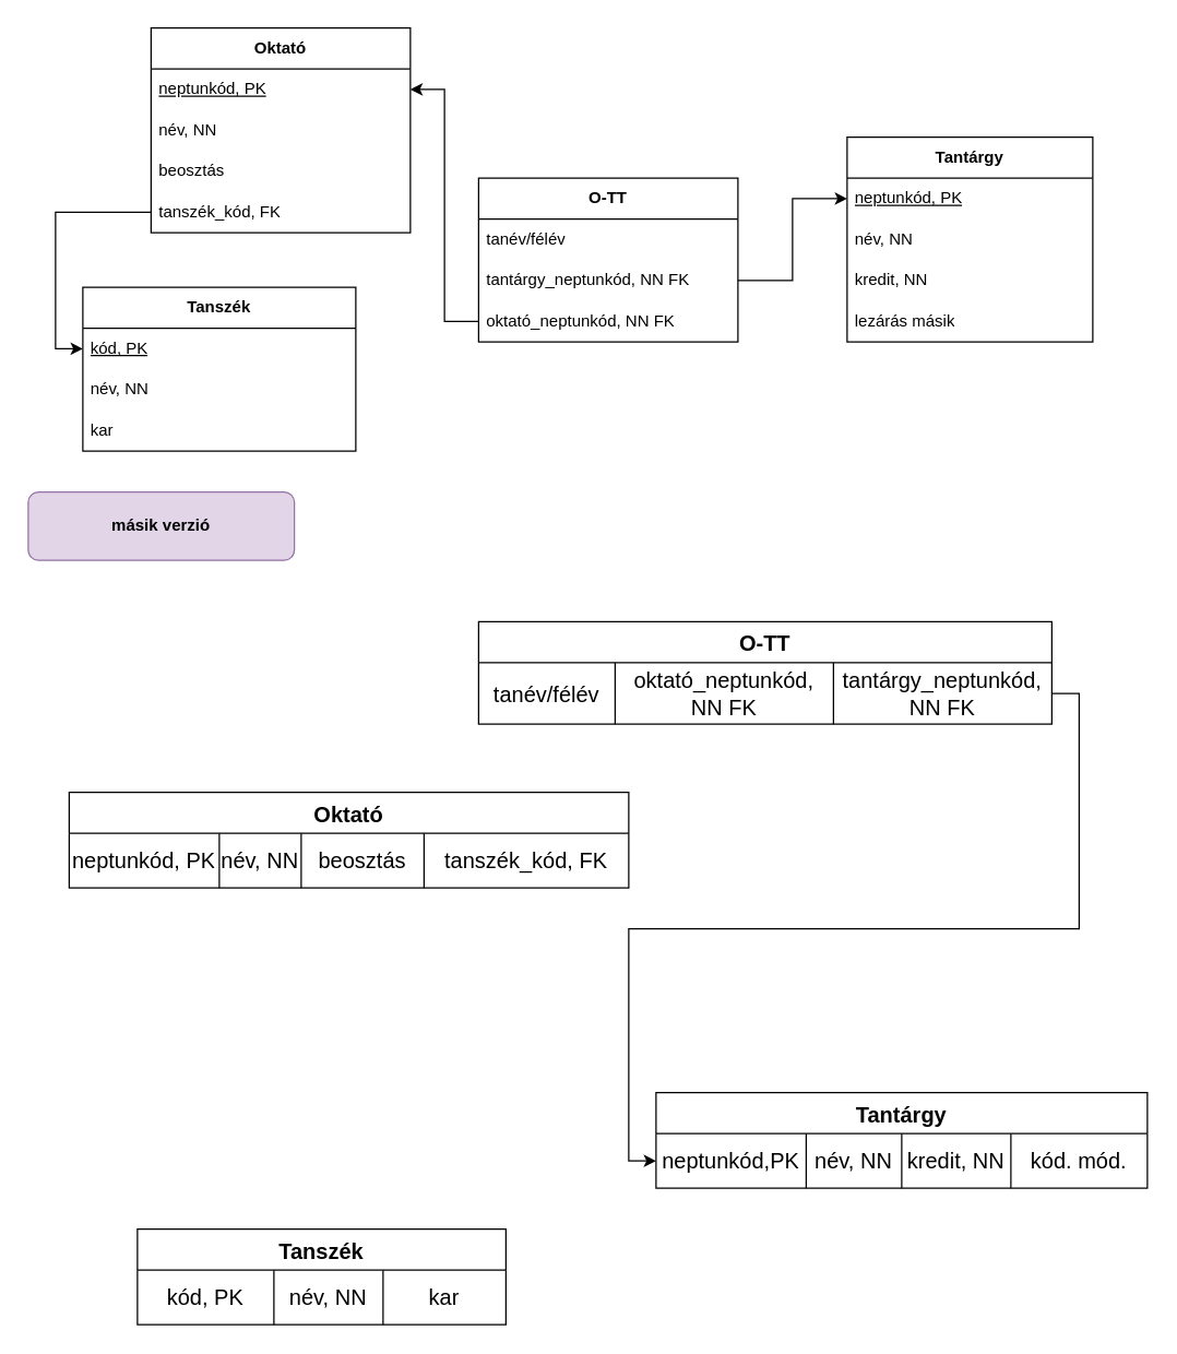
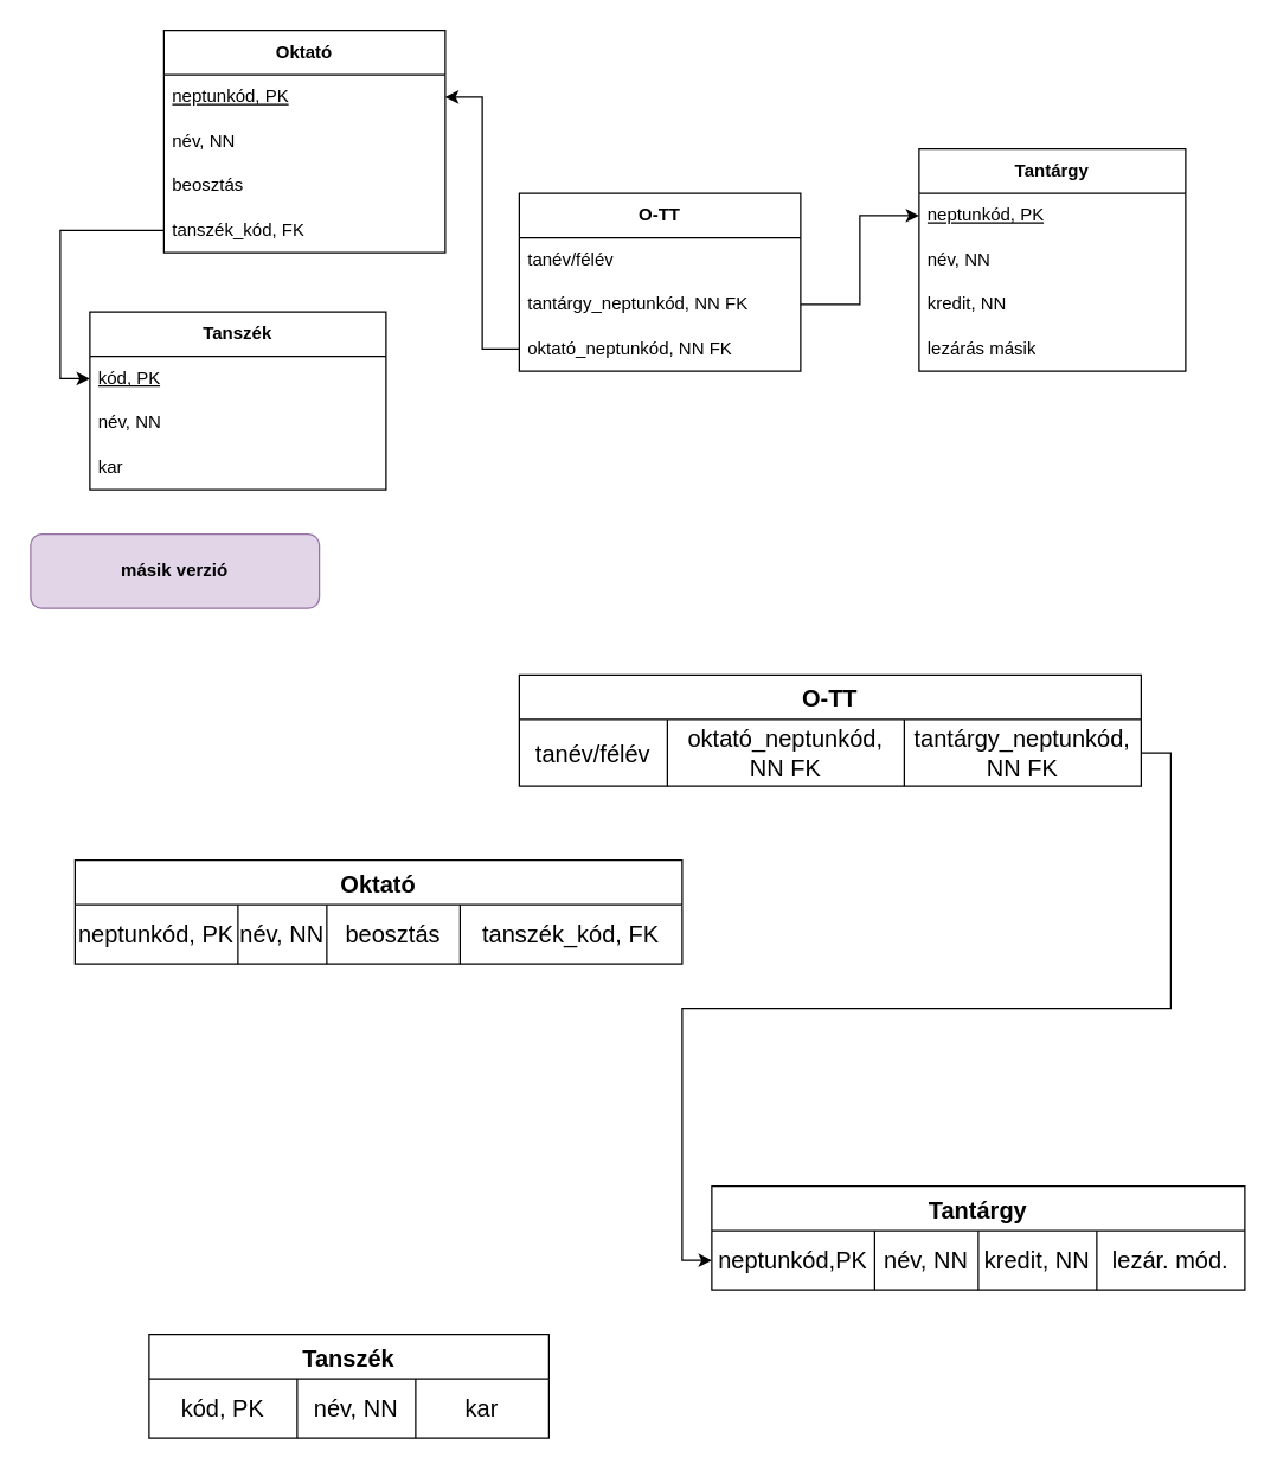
  <mxCell id="0" />
  <mxCell id="1" parent="0" />
  <mxCell id="2" value="&lt;b&gt;Tanszék&lt;/b&gt;" style="swimlane;fontStyle=0;childLayout=stackLayout;horizontal=1;startSize=30;horizontalStack=0;resizeParent=1;resizeParentMax=0;resizeLast=0;collapsible=1;marginBottom=0;whiteSpace=wrap;html=1;" vertex="1" parent="1"><mxGeometry x="60" y="210" width="200" height="120" as="geometry" /></mxCell>
  <mxCell id="3" value="&lt;u&gt;kód, PK&lt;/u&gt;" style="text;strokeColor=none;fillColor=none;align=left;verticalAlign=middle;spacingLeft=4;spacingRight=4;overflow=hidden;points=[[0,0.5],[1,0.5]];portConstraint=eastwest;rotatable=0;whiteSpace=wrap;html=1;" vertex="1" parent="2"><mxGeometry y="30" width="200" height="30" as="geometry" /></mxCell>
  <mxCell id="4" value="név, NN" style="text;strokeColor=none;fillColor=none;align=left;verticalAlign=middle;spacingLeft=4;spacingRight=4;overflow=hidden;points=[[0,0.5],[1,0.5]];portConstraint=eastwest;rotatable=0;whiteSpace=wrap;html=1;" vertex="1" parent="2"><mxGeometry y="60" width="200" height="30" as="geometry" /></mxCell>
  <mxCell id="5" value="kar" style="text;strokeColor=none;fillColor=none;align=left;verticalAlign=middle;spacingLeft=4;spacingRight=4;overflow=hidden;points=[[0,0.5],[1,0.5]];portConstraint=eastwest;rotatable=0;whiteSpace=wrap;html=1;" vertex="1" parent="2"><mxGeometry y="90" width="200" height="30" as="geometry" /></mxCell>
  <mxCell id="6" value="&lt;b&gt;Tantárgy&lt;/b&gt;" style="swimlane;fontStyle=0;childLayout=stackLayout;horizontal=1;startSize=30;horizontalStack=0;resizeParent=1;resizeParentMax=0;resizeLast=0;collapsible=1;marginBottom=0;whiteSpace=wrap;html=1;" vertex="1" parent="1"><mxGeometry x="620" y="100" width="180" height="150" as="geometry" /></mxCell>
  <mxCell id="7" value="&lt;u&gt;neptunkód, PK&lt;/u&gt;" style="text;strokeColor=none;fillColor=none;align=left;verticalAlign=middle;spacingLeft=4;spacingRight=4;overflow=hidden;points=[[0,0.5],[1,0.5]];portConstraint=eastwest;rotatable=0;whiteSpace=wrap;html=1;" vertex="1" parent="6"><mxGeometry y="30" width="180" height="30" as="geometry" /></mxCell>
  <mxCell id="8" value="név, NN" style="text;strokeColor=none;fillColor=none;align=left;verticalAlign=middle;spacingLeft=4;spacingRight=4;overflow=hidden;points=[[0,0.5],[1,0.5]];portConstraint=eastwest;rotatable=0;whiteSpace=wrap;html=1;" vertex="1" parent="6"><mxGeometry y="60" width="180" height="30" as="geometry" /></mxCell>
  <mxCell id="9" value="kredit, NN" style="text;strokeColor=none;fillColor=none;align=left;verticalAlign=middle;spacingLeft=4;spacingRight=4;overflow=hidden;points=[[0,0.5],[1,0.5]];portConstraint=eastwest;rotatable=0;whiteSpace=wrap;html=1;" vertex="1" parent="6"><mxGeometry y="90" width="180" height="30" as="geometry" /></mxCell>
  <mxCell id="10" value="lezárás másik" style="text;strokeColor=none;fillColor=none;align=left;verticalAlign=middle;spacingLeft=4;spacingRight=4;overflow=hidden;points=[[0,0.5],[1,0.5]];portConstraint=eastwest;rotatable=0;whiteSpace=wrap;html=1;" vertex="1" parent="6"><mxGeometry y="120" width="180" height="30" as="geometry" /></mxCell>
  <mxCell id="11" value="&lt;b&gt;Oktató&lt;/b&gt;" style="swimlane;fontStyle=0;childLayout=stackLayout;horizontal=1;startSize=30;horizontalStack=0;resizeParent=1;resizeParentMax=0;resizeLast=0;collapsible=1;marginBottom=0;whiteSpace=wrap;html=1;" vertex="1" parent="1"><mxGeometry x="110" y="20" width="190" height="150" as="geometry" /></mxCell>
  <mxCell id="12" value="&lt;u&gt;neptunkód, PK&lt;/u&gt;" style="text;strokeColor=none;fillColor=none;align=left;verticalAlign=middle;spacingLeft=4;spacingRight=4;overflow=hidden;points=[[0,0.5],[1,0.5]];portConstraint=eastwest;rotatable=0;whiteSpace=wrap;html=1;" vertex="1" parent="11"><mxGeometry y="30" width="190" height="30" as="geometry" /></mxCell>
  <mxCell id="13" value="név, NN" style="text;strokeColor=none;fillColor=none;align=left;verticalAlign=middle;spacingLeft=4;spacingRight=4;overflow=hidden;points=[[0,0.5],[1,0.5]];portConstraint=eastwest;rotatable=0;whiteSpace=wrap;html=1;" vertex="1" parent="11"><mxGeometry y="60" width="190" height="30" as="geometry" /></mxCell>
  <mxCell id="14" value="beosztás" style="text;strokeColor=none;fillColor=none;align=left;verticalAlign=middle;spacingLeft=4;spacingRight=4;overflow=hidden;points=[[0,0.5],[1,0.5]];portConstraint=eastwest;rotatable=0;whiteSpace=wrap;html=1;" vertex="1" parent="11"><mxGeometry y="90" width="190" height="30" as="geometry" /></mxCell>
  <mxCell id="15" value="tanszék_kód, FK" style="text;strokeColor=none;fillColor=none;align=left;verticalAlign=middle;spacingLeft=4;spacingRight=4;overflow=hidden;points=[[0,0.5],[1,0.5]];portConstraint=eastwest;rotatable=0;whiteSpace=wrap;html=1;" vertex="1" parent="11"><mxGeometry y="120" width="190" height="30" as="geometry" /></mxCell>
  <mxCell id="16" value="&lt;b&gt;O-TT&lt;/b&gt;" style="swimlane;fontStyle=0;childLayout=stackLayout;horizontal=1;startSize=30;horizontalStack=0;resizeParent=1;resizeParentMax=0;resizeLast=0;collapsible=1;marginBottom=0;whiteSpace=wrap;html=1;" vertex="1" parent="1"><mxGeometry x="350" y="130" width="190" height="120" as="geometry" /></mxCell>
  <mxCell id="17" value="tanév/félév" style="text;strokeColor=none;fillColor=none;align=left;verticalAlign=middle;spacingLeft=4;spacingRight=4;overflow=hidden;points=[[0,0.5],[1,0.5]];portConstraint=eastwest;rotatable=0;whiteSpace=wrap;html=1;" vertex="1" parent="16"><mxGeometry y="30" width="190" height="30" as="geometry" /></mxCell>
  <mxCell id="18" value="tantárgy_neptunkód, NN FK" style="text;strokeColor=none;fillColor=none;align=left;verticalAlign=middle;spacingLeft=4;spacingRight=4;overflow=hidden;points=[[0,0.5],[1,0.5]];portConstraint=eastwest;rotatable=0;whiteSpace=wrap;html=1;" vertex="1" parent="16"><mxGeometry y="60" width="190" height="30" as="geometry" /></mxCell>
  <mxCell id="19" value="oktató_neptunkód, NN FK" style="text;strokeColor=none;fillColor=none;align=left;verticalAlign=middle;spacingLeft=4;spacingRight=4;overflow=hidden;points=[[0,0.5],[1,0.5]];portConstraint=eastwest;rotatable=0;whiteSpace=wrap;html=1;" vertex="1" parent="16"><mxGeometry y="90" width="190" height="30" as="geometry" /></mxCell>
  <mxCell id="20" style="edgeStyle=orthogonalEdgeStyle;rounded=0;orthogonalLoop=1;jettySize=auto;html=1;entryX=0;entryY=0.5;entryDx=0;entryDy=0;" edge="1" parent="1" source="15" target="3"><mxGeometry relative="1" as="geometry" /></mxCell>
  <mxCell id="21" style="edgeStyle=orthogonalEdgeStyle;rounded=0;orthogonalLoop=1;jettySize=auto;html=1;entryX=1;entryY=0.5;entryDx=0;entryDy=0;" edge="1" parent="1" source="19" target="12"><mxGeometry relative="1" as="geometry" /></mxCell>
  <mxCell id="22" style="edgeStyle=orthogonalEdgeStyle;rounded=0;orthogonalLoop=1;jettySize=auto;html=1;entryX=0;entryY=0.5;entryDx=0;entryDy=0;" edge="1" parent="1" source="18" target="7"><mxGeometry relative="1" as="geometry" /></mxCell>
  <mxCell id="23" value="Oktató" style="shape=table;startSize=30;container=1;collapsible=0;childLayout=tableLayout;strokeColor=default;fontSize=16;fontStyle=1" vertex="1" parent="1"><mxGeometry x="50" y="580" width="410" height="70" as="geometry" /></mxCell>
  <mxCell id="24" value="" style="shape=tableRow;horizontal=0;startSize=0;swimlaneHead=0;swimlaneBody=0;strokeColor=inherit;top=0;left=0;bottom=0;right=0;collapsible=0;dropTarget=0;fillColor=none;points=[[0,0.5],[1,0.5]];portConstraint=eastwest;fontSize=16;" vertex="1" parent="23"><mxGeometry y="30" width="410" height="40" as="geometry" /></mxCell>
  <mxCell id="25" value="neptunkód, PK" style="shape=partialRectangle;html=1;whiteSpace=wrap;connectable=0;strokeColor=inherit;overflow=hidden;fillColor=none;top=0;left=0;bottom=0;right=0;pointerEvents=1;fontSize=16;" vertex="1" parent="24"><mxGeometry width="110" height="40" as="geometry"><mxRectangle width="110" height="40" as="alternateBounds" /></mxGeometry></mxCell>
  <mxCell id="26" value="név, NN" style="shape=partialRectangle;html=1;whiteSpace=wrap;connectable=0;strokeColor=inherit;overflow=hidden;fillColor=none;top=0;left=0;bottom=0;right=0;pointerEvents=1;fontSize=16;" vertex="1" parent="24"><mxGeometry x="110" width="60" height="40" as="geometry"><mxRectangle width="60" height="40" as="alternateBounds" /></mxGeometry></mxCell>
  <mxCell id="27" value="beosztás" style="shape=partialRectangle;html=1;whiteSpace=wrap;connectable=0;strokeColor=inherit;overflow=hidden;fillColor=none;top=0;left=0;bottom=0;right=0;pointerEvents=1;fontSize=16;" vertex="1" parent="24"><mxGeometry x="170" width="90" height="40" as="geometry"><mxRectangle width="90" height="40" as="alternateBounds" /></mxGeometry></mxCell>
  <mxCell id="28" value="tanszék_kód, FK" style="shape=partialRectangle;html=1;whiteSpace=wrap;connectable=0;strokeColor=inherit;overflow=hidden;fillColor=none;top=0;left=0;bottom=0;right=0;pointerEvents=1;fontSize=16;" vertex="1" parent="24"><mxGeometry x="260" width="150" height="40" as="geometry"><mxRectangle width="150" height="40" as="alternateBounds" /></mxGeometry></mxCell>
  <mxCell id="29" value="Tantárgy" style="shape=table;startSize=30;container=1;collapsible=0;childLayout=tableLayout;strokeColor=default;fontSize=16;fontStyle=1" vertex="1" parent="1"><mxGeometry x="480" y="800" width="360" height="70" as="geometry" /></mxCell>
  <mxCell id="30" value="" style="shape=tableRow;horizontal=0;startSize=0;swimlaneHead=0;swimlaneBody=0;strokeColor=inherit;top=0;left=0;bottom=0;right=0;collapsible=0;dropTarget=0;fillColor=none;points=[[0,0.5],[1,0.5]];portConstraint=eastwest;fontSize=16;" vertex="1" parent="29"><mxGeometry y="30" width="360" height="40" as="geometry" /></mxCell>
  <mxCell id="31" value="neptunkód,PK" style="shape=partialRectangle;html=1;whiteSpace=wrap;connectable=0;strokeColor=inherit;overflow=hidden;fillColor=none;top=0;left=0;bottom=0;right=0;pointerEvents=1;fontSize=16;" vertex="1" parent="30"><mxGeometry width="110" height="40" as="geometry"><mxRectangle width="110" height="40" as="alternateBounds" /></mxGeometry></mxCell>
  <mxCell id="32" value="név, NN" style="shape=partialRectangle;html=1;whiteSpace=wrap;connectable=0;strokeColor=inherit;overflow=hidden;fillColor=none;top=0;left=0;bottom=0;right=0;pointerEvents=1;fontSize=16;" vertex="1" parent="30"><mxGeometry x="110" width="70" height="40" as="geometry"><mxRectangle width="70" height="40" as="alternateBounds" /></mxGeometry></mxCell>
  <mxCell id="33" value="kredit, NN" style="shape=partialRectangle;html=1;whiteSpace=wrap;connectable=0;strokeColor=inherit;overflow=hidden;fillColor=none;top=0;left=0;bottom=0;right=0;pointerEvents=1;fontSize=16;" vertex="1" parent="30"><mxGeometry x="180" width="80" height="40" as="geometry"><mxRectangle width="80" height="40" as="alternateBounds" /></mxGeometry></mxCell>
- <mxCell id="34" value="kód. mód." style="shape=partialRectangle;html=1;whiteSpace=wrap;connectable=0;strokeColor=inherit;overflow=hidden;fillColor=none;top=0;left=0;bottom=0;right=0;pointerEvents=1;fontSize=16;" vertex="1" parent="30"><mxGeometry x="260" width="100" height="40" as="geometry"><mxRectangle width="100" height="40" as="alternateBounds" /></mxGeometry></mxCell>
+ <mxCell id="34" value="lezár. mód." style="shape=partialRectangle;html=1;whiteSpace=wrap;connectable=0;strokeColor=inherit;overflow=hidden;fillColor=none;top=0;left=0;bottom=0;right=0;pointerEvents=1;fontSize=16;" vertex="1" parent="30"><mxGeometry x="260" width="100" height="40" as="geometry"><mxRectangle width="100" height="40" as="alternateBounds" /></mxGeometry></mxCell>
  <mxCell id="35" value="Tanszék" style="shape=table;startSize=30;container=1;collapsible=0;childLayout=tableLayout;strokeColor=default;fontSize=16;fontStyle=1" vertex="1" parent="1"><mxGeometry x="100" y="900" width="270" height="70" as="geometry" /></mxCell>
  <mxCell id="36" value="" style="shape=tableRow;horizontal=0;startSize=0;swimlaneHead=0;swimlaneBody=0;strokeColor=inherit;top=0;left=0;bottom=0;right=0;collapsible=0;dropTarget=0;fillColor=none;points=[[0,0.5],[1,0.5]];portConstraint=eastwest;fontSize=16;" vertex="1" parent="35"><mxGeometry y="30" width="270" height="40" as="geometry" /></mxCell>
  <mxCell id="37" value="kód, PK" style="shape=partialRectangle;html=1;whiteSpace=wrap;connectable=0;strokeColor=inherit;overflow=hidden;fillColor=none;top=0;left=0;bottom=0;right=0;pointerEvents=1;fontSize=16;" vertex="1" parent="36"><mxGeometry width="100" height="40" as="geometry"><mxRectangle width="100" height="40" as="alternateBounds" /></mxGeometry></mxCell>
  <mxCell id="38" value="név, NN" style="shape=partialRectangle;html=1;whiteSpace=wrap;connectable=0;strokeColor=inherit;overflow=hidden;fillColor=none;top=0;left=0;bottom=0;right=0;pointerEvents=1;fontSize=16;" vertex="1" parent="36"><mxGeometry x="100" width="80" height="40" as="geometry"><mxRectangle width="80" height="40" as="alternateBounds" /></mxGeometry></mxCell>
  <mxCell id="39" value="kar" style="shape=partialRectangle;html=1;whiteSpace=wrap;connectable=0;strokeColor=inherit;overflow=hidden;fillColor=none;top=0;left=0;bottom=0;right=0;pointerEvents=1;fontSize=16;" vertex="1" parent="36"><mxGeometry x="180" width="90" height="40" as="geometry"><mxRectangle width="90" height="40" as="alternateBounds" /></mxGeometry></mxCell>
  <mxCell id="40" value="O-TT" style="shape=table;startSize=30;container=1;collapsible=0;childLayout=tableLayout;strokeColor=default;fontSize=16;fontStyle=1" vertex="1" parent="1"><mxGeometry x="350" y="455" width="420" height="75" as="geometry" /></mxCell>
  <mxCell id="41" value="" style="shape=tableRow;horizontal=0;startSize=0;swimlaneHead=0;swimlaneBody=0;strokeColor=inherit;top=0;left=0;bottom=0;right=0;collapsible=0;dropTarget=0;fillColor=none;points=[[0,0.5],[1,0.5]];portConstraint=eastwest;fontSize=16;" vertex="1" parent="40"><mxGeometry y="30" width="420" height="45" as="geometry" /></mxCell>
  <mxCell id="42" value="tanév/félév" style="shape=partialRectangle;html=1;whiteSpace=wrap;connectable=0;strokeColor=inherit;overflow=hidden;fillColor=none;top=0;left=0;bottom=0;right=0;pointerEvents=1;fontSize=16;" vertex="1" parent="41"><mxGeometry width="100" height="45" as="geometry"><mxRectangle width="100" height="45" as="alternateBounds" /></mxGeometry></mxCell>
  <mxCell id="43" value="oktató_neptunkód, NN FK" style="shape=partialRectangle;html=1;whiteSpace=wrap;connectable=0;strokeColor=inherit;overflow=hidden;fillColor=none;top=0;left=0;bottom=0;right=0;pointerEvents=1;fontSize=16;" vertex="1" parent="41"><mxGeometry x="100" width="160" height="45" as="geometry"><mxRectangle width="160" height="45" as="alternateBounds" /></mxGeometry></mxCell>
  <mxCell id="44" value="tantárgy_neptunkód, NN FK" style="shape=partialRectangle;html=1;whiteSpace=wrap;connectable=0;strokeColor=inherit;overflow=hidden;fillColor=none;top=0;left=0;bottom=0;right=0;pointerEvents=1;fontSize=16;" vertex="1" parent="41"><mxGeometry x="260" width="160" height="45" as="geometry"><mxRectangle width="160" height="45" as="alternateBounds" /></mxGeometry></mxCell>
  <mxCell id="45" value="&lt;b&gt;másik verzió&lt;/b&gt;" style="rounded=1;whiteSpace=wrap;html=1;fillColor=#e1d5e7;strokeColor=#9673a6;" vertex="1" parent="1"><mxGeometry x="20" y="360" width="195" height="50" as="geometry" /></mxCell>
  <mxCell id="46" style="edgeStyle=orthogonalEdgeStyle;rounded=0;orthogonalLoop=1;jettySize=auto;html=1;entryX=0;entryY=0.5;entryDx=0;entryDy=0;" edge="1" parent="1" source="41" target="30"><mxGeometry relative="1" as="geometry" /></mxCell>
